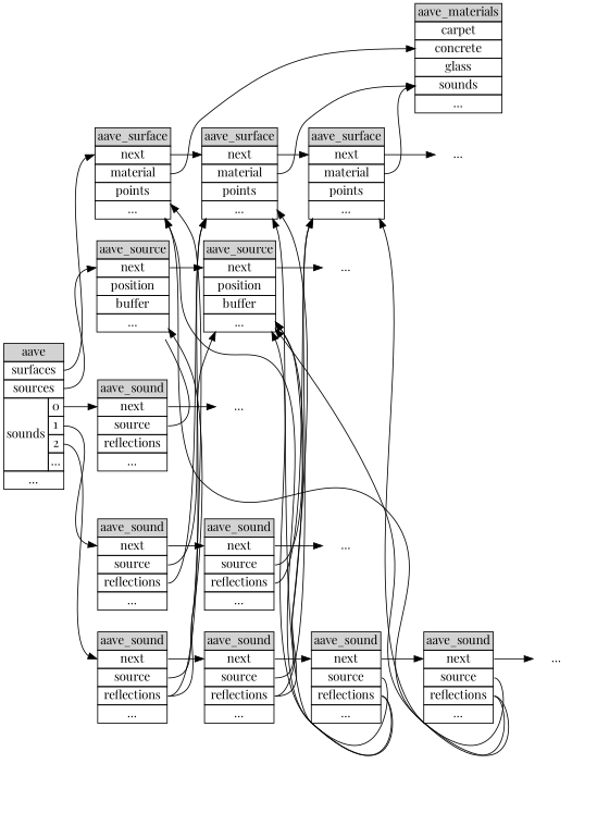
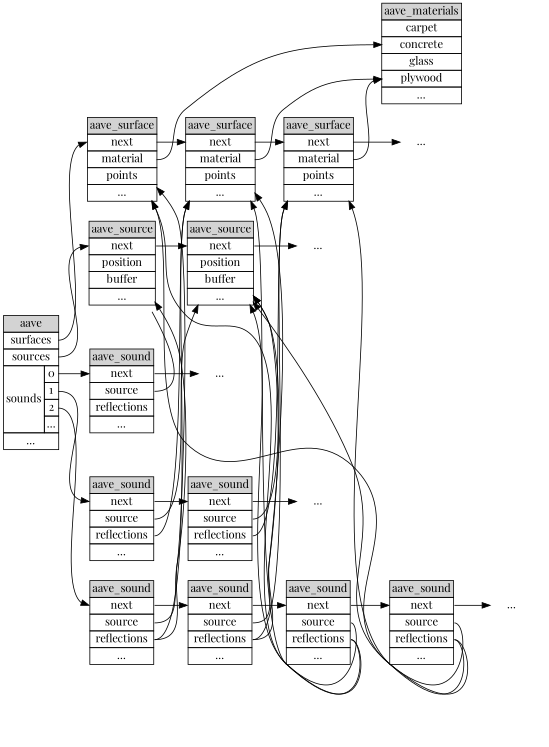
  digraph {
    rankdir=LR
    fontname="Playfair Display"
    node [margin=0 shape=none fontname="Playfair Display"]
    edge [tailport=next fontname="Playfair Display"]
    n1 [label=< 			<table border="0" cellborder="1" cellspacing="0"> 			<tr><td bgcolor="lightgrey">aave_surface</td></tr> 			<tr><td port="next">next</td></tr> 			<tr><td port="material">material</td></tr> 			<tr><td>points</td></tr> 			<tr><td>...</td></tr> 			</table>>]
    n2 [label=< 			<table border="0" cellborder="1" cellspacing="0"> 			<tr><td bgcolor="lightgrey">aave_surface</td></tr> 			<tr><td port="next">next</td></tr> 			<tr><td port="material">material</td></tr> 			<tr><td>points</td></tr> 			<tr><td>...</td></tr> 			</table>>]
    n3 [label=< 			<table border="0" cellborder="1" cellspacing="0"> 			<tr><td bgcolor="lightgrey">aave_surface</td></tr> 			<tr><td port="next">next</td></tr> 			<tr><td port="material">material</td></tr> 			<tr><td>points</td></tr> 			<tr><td>...</td></tr> 			</table>>]
    n4 [label="..." shape=plaintext]
    n5 [label=< 			<table border="0" cellborder="1" cellspacing="0"> 			<tr><td bgcolor="lightgrey">aave_source</td></tr> 			<tr><td port="next">next</td></tr> 			<tr><td>position</td></tr> 			<tr><td>buffer</td></tr> 			<tr><td>...</td></tr> 			</table>>]
    n6 [label=< 			<table border="0" cellborder="1" cellspacing="0"> 			<tr><td bgcolor="lightgrey">aave_source</td></tr> 			<tr><td port="next">next</td></tr> 			<tr><td>position</td></tr> 			<tr><td>buffer</td></tr> 			<tr><td>...</td></tr> 			</table>>]
    n7 [label="..." shape=plaintext]
    n8 [label=< 		<table border="0" cellborder="1" cellspacing="0"> 		<tr><td bgcolor="lightgrey">aave_sound</td></tr> 		<tr><td port="next">next</td></tr> 		<tr><td port="source">source</td></tr> 		<tr><td port="reflections">reflections</td></tr> 		<tr><td>...</td></tr> 		</table>>]
    n9 [label=< 		<table border="0" cellborder="1" cellspacing="0"> 		<tr><td bgcolor="lightgrey">aave_sound</td></tr> 		<tr><td port="next">next</td></tr> 		<tr><td port="source">source</td></tr> 		<tr><td port="reflections">reflections</td></tr> 		<tr><td>...</td></tr> 		</table>>]
    n10 [label="..." shape=plaintext]
    n11 [label=< 		<table border="0" cellborder="1" cellspacing="0"> 		<tr><td bgcolor="lightgrey">aave_sound</td></tr> 		<tr><td port="next">next</td></tr> 		<tr><td port="source">source</td></tr> 		<tr><td port="reflections">reflections</td></tr> 		<tr><td>...</td></tr> 		</table>>]
    n12 [label="..." shape=plaintext]
    n13 [label=< 		<table border="0" cellborder="1" cellspacing="0"> 		<tr><td bgcolor="lightgrey">aave_sound</td></tr> 		<tr><td port="next">next</td></tr> 		<tr><td port="source">source</td></tr> 		<tr><td port="reflections">reflections</td></tr> 		<tr><td>...</td></tr> 		</table>>]
    n14 [label=< 		<table border="0" cellborder="1" cellspacing="0"> 		<tr><td bgcolor="lightgrey">aave_sound</td></tr> 		<tr><td port="next">next</td></tr> 		<tr><td port="source">source</td></tr> 		<tr><td port="reflections">reflections</td></tr> 		<tr><td>...</td></tr> 		</table>>]
    n15 [label=< 		<table border="0" cellborder="1" cellspacing="0"> 		<tr><td bgcolor="lightgrey">aave_sound</td></tr> 		<tr><td port="next">next</td></tr> 		<tr><td port="source">source</td></tr> 		<tr><td port="reflections">reflections</td></tr> 		<tr><td>...</td></tr> 		</table>>]
    n16 [label=< 		<table border="0" cellborder="1" cellspacing="0"> 		<tr><td bgcolor="lightgrey">aave_sound</td></tr> 		<tr><td port="next">next</td></tr> 		<tr><td port="source">source</td></tr> 		<tr><td port="reflections">reflections</td></tr> 		<tr><td>...</td></tr> 		</table>>]
    n17 [label="..." shape=plaintext]
    n18 [label=< 		<table border="0" cellborder="1" cellspacing="0"> 		<tr><td colspan="2" bgcolor="lightgrey">aave</td></tr> 		<tr><td colspan="2" port="surfaces">surfaces</td></tr> 		<tr><td colspan="2" port="sources">sources</td></tr> 		<tr><td rowspan="4">sounds</td> 		    <td port="sounds0">0</td></tr> 		<tr><td port="sounds1">1</td></tr> 		<tr><td port="sounds2">2</td></tr> 		<tr><td>...</td></tr> 		<tr><td colspan="2">...</td></tr> 		</table>>]
-   n19 [label=< 		<table border="0" cellborder="1" cellspacing="0"> 		<tr><td bgcolor="lightgrey">aave_materials</td></tr> 		<tr><td port="0">carpet</td></tr> 		<tr><td port="1">concrete</td></tr> 		<tr><td port="2">glass</td></tr> 		<tr><td port="3">sounds</td></tr> 		<tr><td>...</td></tr> 		</table>>]
+   n19 [label=< 		<table border="0" cellborder="1" cellspacing="0"> 		<tr><td bgcolor="lightgrey">aave_materials</td></tr> 		<tr><td port="0">carpet</td></tr> 		<tr><td port="1">concrete</td></tr> 		<tr><td port="2">glass</td></tr> 		<tr><td port="3">plywood</td></tr> 		<tr><td>...</td></tr> 		</table>>]
    subgraph cluster_1 {
      color=invis
      n1
      n2
      n3
      n4
    }
    subgraph cluster_2 {
      color=invis
      n5
      n6
      n7
    }
    subgraph cluster_3 {
      color=invis
      n8
      n9
      n10
    }
    subgraph cluster_4 {
      color=invis
      n11
      n12
    }
    subgraph cluster_5 {
      color=invis
      n13
      n14
      n15
      n16
      n17
    }
    n1 -> n2 [headport=next]
    n1 -> n19 [headport=1 tailport=material]
    n2 -> n3 [headport=next]
    n2 -> n19 [headport=3 tailport=material]
    n3 -> n4
    n3 -> n19 [headport=3 tailport=material]
    n5 -> n6 [headport=next]
    n6 -> n7
    n8 -> n2 [constraint=false tailport="reflections:e"]
    n8 -> n6 [constraint=false tailport="source:e"]
    n8 -> n9 [headport=next]
    n9 -> n3 [constraint=false tailport="reflections:e"]
    n9 -> n6 [constraint=false tailport="source:e"]
    n9 -> n10
    n11 -> n5 [constraint=false tailport="source:e"]
    n11 -> n12
    n13 -> n1 [constraint=false tailport="reflections:e"]
    n13 -> n2 [constraint=false tailport="reflections:e"]
    n13 -> n5 [constraint=false tailport="source:e"]
    n13 -> n14 [headport=next]
    n14 -> n2 [constraint=false tailport="reflections:e"]
    n14 -> n3 [constraint=false tailport="reflections:e"]
    n14 -> n6 [constraint=false tailport="source:e"]
    n14 -> n15 [headport=next]
    n15 -> n1 [constraint=false tailport="reflections:e"]
    n15 -> n2 [constraint=false tailport="reflections:e"]
    n15 -> n6 [constraint=false tailport="source:e"]
    n15 -> n16 [headport=next]
    n16 -> n1 [constraint=false tailport="reflections:e"]
    n16 -> n3 [constraint=false tailport="reflections:e"]
    n16 -> n6 [constraint=false tailport="source:e"]
    n16 -> n17
    n18 -> n1 [headport=next tailport=surfaces]
    n18 -> n5 [headport=next tailport=sources]
    n18 -> n8 [headport=next tailport=sounds1]
    n18 -> n11 [headport=next tailport=sounds0]
    n18 -> n13 [headport=next tailport=sounds2]
  }
